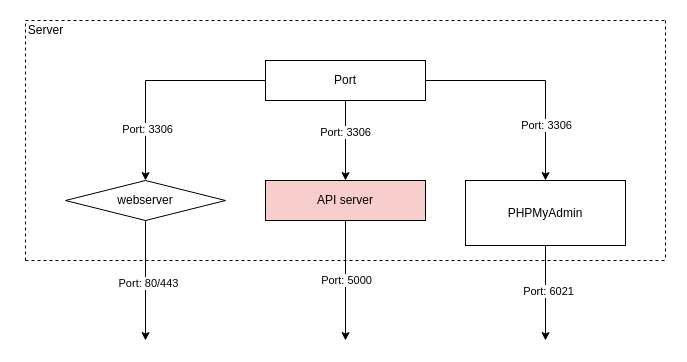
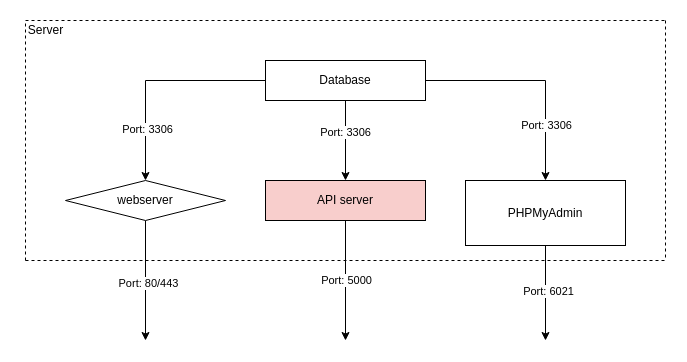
  <mxCell id="0" />
  <mxCell id="1" parent="0" />
  <mxCell id="2" style="edgeStyle=orthogonalEdgeStyle;rounded=0;orthogonalLoop=1;jettySize=auto;html=1;" edge="1" parent="1" source="4"><mxGeometry relative="1" as="geometry"><mxPoint x="145" y="340" as="targetPoint" /></mxGeometry></mxCell>
  <mxCell id="3" value="Port: 80/443" style="edgeLabel;html=1;align=center;verticalAlign=middle;resizable=0;points=[];" vertex="1" connectable="0" parent="2"><mxGeometry x="0.046" y="2" relative="1" as="geometry"><mxPoint as="offset" /></mxGeometry></mxCell>
  <mxCell id="4" value="webserver" style="rhombus;whiteSpace=wrap;html=1;" vertex="1" parent="1"><mxGeometry x="65" y="180" width="160" height="40" as="geometry" /></mxCell>
  <mxCell id="5" style="edgeStyle=orthogonalEdgeStyle;rounded=0;orthogonalLoop=1;jettySize=auto;html=1;" edge="1" parent="1" source="7"><mxGeometry relative="1" as="geometry"><mxPoint x="345" y="340" as="targetPoint" /></mxGeometry></mxCell>
  <mxCell id="6" value="Port: 5000" style="edgeLabel;html=1;align=center;verticalAlign=middle;resizable=0;points=[];" vertex="1" connectable="0" parent="5"><mxGeometry x="0.004" y="1" relative="1" as="geometry"><mxPoint as="offset" /></mxGeometry></mxCell>
  <mxCell id="7" value="API server" style="rounded=0;whiteSpace=wrap;html=1;fillColor=#f8cecc;" vertex="1" parent="1"><mxGeometry x="265" y="180" width="160" height="40" as="geometry" /></mxCell>
  <mxCell id="8" style="edgeStyle=orthogonalEdgeStyle;rounded=0;orthogonalLoop=1;jettySize=auto;html=1;" edge="1" parent="1" source="10"><mxGeometry relative="1" as="geometry"><mxPoint x="545" y="340" as="targetPoint" /></mxGeometry></mxCell>
  <mxCell id="9" value="Port: 6021" style="edgeLabel;html=1;align=center;verticalAlign=middle;resizable=0;points=[];" vertex="1" connectable="0" parent="8"><mxGeometry x="-0.058" y="2" relative="1" as="geometry"><mxPoint as="offset" /></mxGeometry></mxCell>
  <mxCell id="10" value="PHPMyAdmin" style="rounded=0;whiteSpace=wrap;html=1;" vertex="1" parent="1"><mxGeometry x="465" y="180" width="160" height="65" as="geometry" /></mxCell>
  <mxCell id="11" style="edgeStyle=orthogonalEdgeStyle;rounded=0;orthogonalLoop=1;jettySize=auto;html=1;entryX=0.5;entryY=0;entryDx=0;entryDy=0;" edge="1" parent="1" source="17" target="4"><mxGeometry relative="1" as="geometry" /></mxCell>
  <mxCell id="12" value="Port: 3306" style="edgeLabel;html=1;align=center;verticalAlign=middle;resizable=0;points=[];" vertex="1" connectable="0" parent="11"><mxGeometry x="0.528" y="1" relative="1" as="geometry"><mxPoint as="offset" /></mxGeometry></mxCell>
  <mxCell id="13" style="edgeStyle=orthogonalEdgeStyle;rounded=0;orthogonalLoop=1;jettySize=auto;html=1;entryX=0.5;entryY=0;entryDx=0;entryDy=0;" edge="1" parent="1" source="17" target="7"><mxGeometry relative="1" as="geometry" /></mxCell>
  <mxCell id="14" value="Port: 3306" style="edgeLabel;html=1;align=center;verticalAlign=middle;resizable=0;points=[];" vertex="1" connectable="0" parent="13"><mxGeometry x="-0.227" y="-1" relative="1" as="geometry"><mxPoint as="offset" /></mxGeometry></mxCell>
  <mxCell id="15" style="edgeStyle=orthogonalEdgeStyle;rounded=0;orthogonalLoop=1;jettySize=auto;html=1;entryX=0.5;entryY=0;entryDx=0;entryDy=0;" edge="1" parent="1" source="17" target="10"><mxGeometry relative="1" as="geometry" /></mxCell>
  <mxCell id="16" value="Port: 3306" style="edgeLabel;html=1;align=center;verticalAlign=middle;resizable=0;points=[];" vertex="1" connectable="0" parent="15"><mxGeometry x="0.493" relative="1" as="geometry"><mxPoint as="offset" /></mxGeometry></mxCell>
- <mxCell id="17" value="Port" style="rounded=0;whiteSpace=wrap;html=1;" vertex="1" parent="1"><mxGeometry x="265" y="60" width="160" height="40" as="geometry" /></mxCell>
+ <mxCell id="17" value="Database" style="rounded=0;whiteSpace=wrap;html=1;" vertex="1" parent="1"><mxGeometry x="265" y="60" width="160" height="40" as="geometry" /></mxCell>
  <mxCell id="18" value="" style="endArrow=none;dashed=1;html=1;" edge="1" parent="1"><mxGeometry width="50" height="50" relative="1" as="geometry"><mxPoint x="25" y="260" as="sourcePoint" /><mxPoint x="665" y="260" as="targetPoint" /></mxGeometry></mxCell>
  <mxCell id="19" value="" style="endArrow=none;dashed=1;html=1;" edge="1" parent="1"><mxGeometry width="50" height="50" relative="1" as="geometry"><mxPoint x="25" y="20" as="sourcePoint" /><mxPoint x="665" y="20" as="targetPoint" /></mxGeometry></mxCell>
  <mxCell id="20" value="" style="endArrow=none;dashed=1;html=1;" edge="1" parent="1"><mxGeometry width="50" height="50" relative="1" as="geometry"><mxPoint x="665" y="20" as="sourcePoint" /><mxPoint x="665" y="260" as="targetPoint" /></mxGeometry></mxCell>
  <mxCell id="21" value="" style="endArrow=none;dashed=1;html=1;" edge="1" parent="1"><mxGeometry width="50" height="50" relative="1" as="geometry"><mxPoint x="25" y="260" as="sourcePoint" /><mxPoint x="25" y="20" as="targetPoint" /></mxGeometry></mxCell>
  <mxCell id="22" value="Server" style="text;html=1;align=center;verticalAlign=middle;resizable=0;points=[];autosize=1;strokeColor=none;" vertex="1" parent="1"><mxGeometry x="20" y="20" width="50" height="20" as="geometry" /></mxCell>
